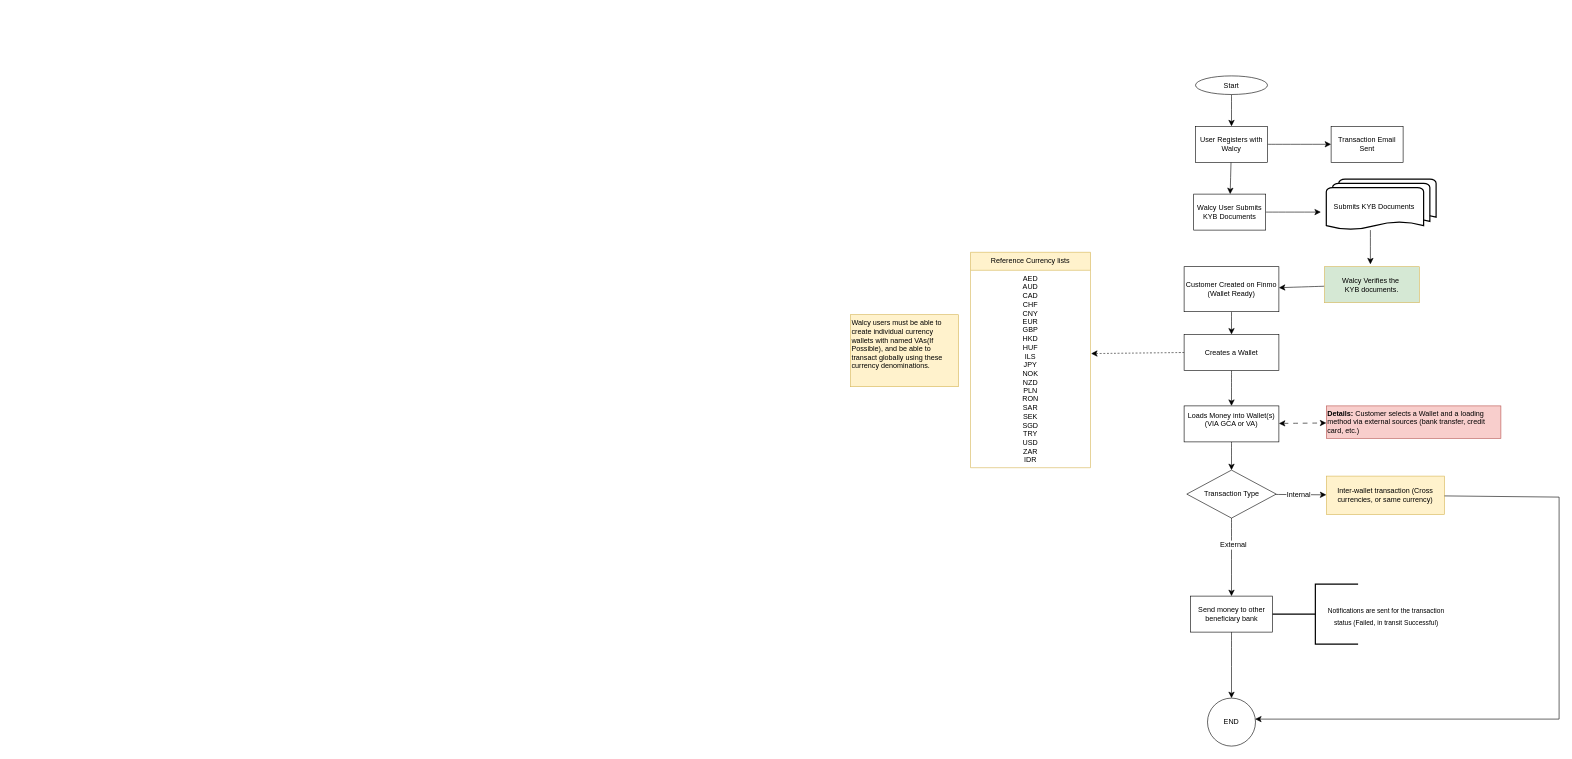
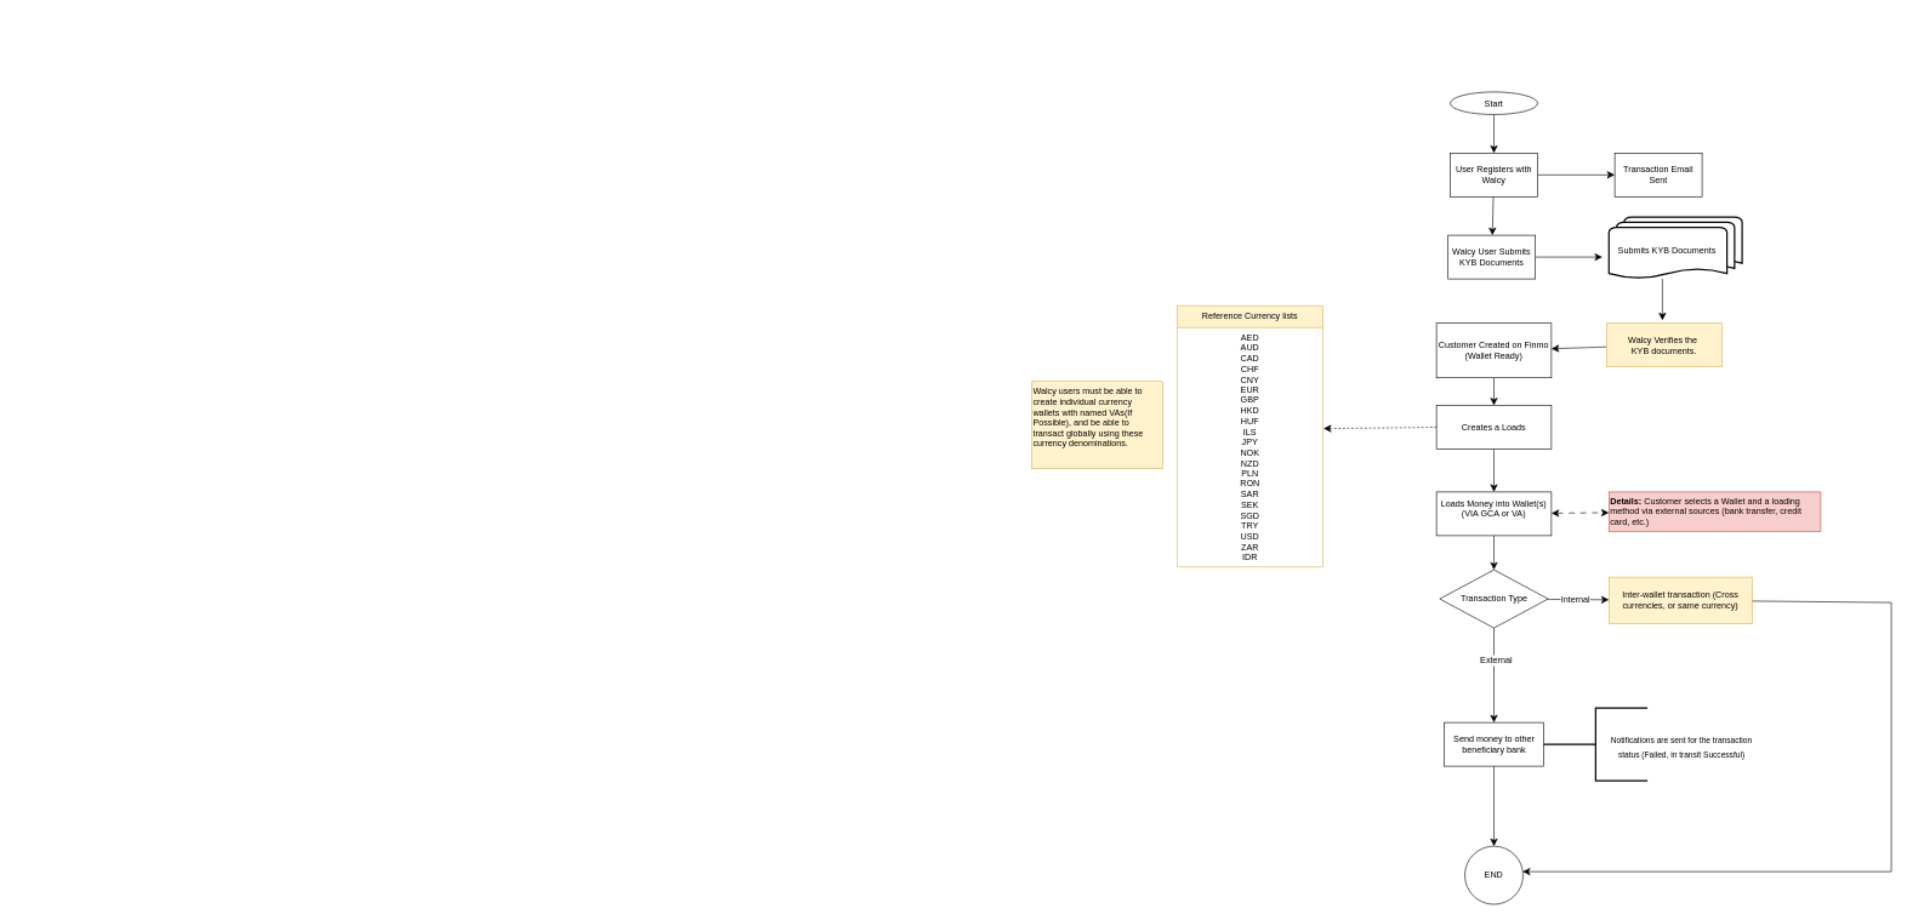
  <mxCell id="0" />
  <mxCell id="1" parent="0" />
  <mxCell id="2" value="" style="edgeStyle=none;curved=1;rounded=0;orthogonalLoop=1;jettySize=auto;html=1;fontSize=12;startSize=8;endSize=8;spacingLeft=0;" edge="1" parent="1" source="4" target="6"><mxGeometry relative="1" as="geometry" /></mxCell>
  <mxCell id="3" value="" style="edgeStyle=none;curved=1;rounded=0;orthogonalLoop=1;jettySize=auto;html=1;fontSize=12;startSize=8;endSize=8;spacingLeft=0;" edge="1" parent="1" source="4" target="12"><mxGeometry relative="1" as="geometry" /></mxCell>
  <mxCell id="4" value="User Registers with Walcy" style="rounded=0;whiteSpace=wrap;html=1;spacingLeft=0;" vertex="1" parent="1"><mxGeometry x="1992" y="210" width="120" height="60" as="geometry" /></mxCell>
  <mxCell id="5" value="" style="edgeStyle=none;curved=1;rounded=0;orthogonalLoop=1;jettySize=auto;html=1;fontSize=12;startSize=8;endSize=8;spacingLeft=0;" edge="1" parent="1" source="6"><mxGeometry relative="1" as="geometry"><mxPoint x="2201" y="353" as="targetPoint" /></mxGeometry></mxCell>
  <mxCell id="6" value="Walcy User Submits KYB Documents" style="rounded=0;whiteSpace=wrap;html=1;spacingLeft=0;" vertex="1" parent="1"><mxGeometry x="1989" y="323" width="120" height="60" as="geometry" /></mxCell>
  <mxCell id="7" value="" style="edgeStyle=none;curved=1;rounded=0;orthogonalLoop=1;jettySize=auto;html=1;fontSize=12;startSize=8;endSize=8;spacingLeft=0;" edge="1" parent="1"><mxGeometry relative="1" as="geometry"><mxPoint x="2283.5" y="383" as="sourcePoint" /><mxPoint x="2283.5" y="440" as="targetPoint" /></mxGeometry></mxCell>
  <mxCell id="8" value="" style="edgeStyle=none;curved=1;rounded=0;orthogonalLoop=1;jettySize=auto;html=1;fontSize=12;startSize=8;endSize=8;spacingLeft=0;" edge="1" parent="1" source="9" target="11"><mxGeometry relative="1" as="geometry" /></mxCell>
- <mxCell id="9" value="Walcy Verifies the&amp;nbsp;&lt;div&gt;KYB documents.&lt;/div&gt;" style="rounded=0;whiteSpace=wrap;html=1;fillColor=#d5e8d4;strokeColor=#d6b656;spacingLeft=0;" vertex="1" parent="1"><mxGeometry x="2207" y="444" width="158" height="60" as="geometry" /></mxCell>
+ <mxCell id="9" value="Walcy Verifies the&amp;nbsp;&lt;div&gt;KYB documents.&lt;/div&gt;" style="rounded=0;whiteSpace=wrap;html=1;fillColor=#fff2cc;strokeColor=#d6b656;spacingLeft=0;" vertex="1" parent="1"><mxGeometry x="2207" y="444" width="158" height="60" as="geometry" /></mxCell>
  <mxCell id="10" value="" style="edgeStyle=none;curved=1;rounded=0;orthogonalLoop=1;jettySize=auto;html=1;fontSize=12;startSize=8;endSize=8;spacingLeft=0;" edge="1" parent="1" source="11" target="14"><mxGeometry relative="1" as="geometry" /></mxCell>
  <mxCell id="11" value="Customer Created on Finmo (Wallet Ready)" style="rounded=0;whiteSpace=wrap;html=1;spacingLeft=0;" vertex="1" parent="1"><mxGeometry x="1973" y="444" width="158" height="75" as="geometry" /></mxCell>
  <mxCell id="12" value="Transaction Email Sent" style="rounded=0;whiteSpace=wrap;html=1;spacingLeft=0;" vertex="1" parent="1"><mxGeometry x="2218" y="210" width="120" height="60" as="geometry" /></mxCell>
  <mxCell id="13" value="" style="edgeStyle=none;curved=1;rounded=0;orthogonalLoop=1;jettySize=auto;html=1;fontSize=12;startSize=8;endSize=8;spacingLeft=0;" edge="1" parent="1" source="14" target="17"><mxGeometry relative="1" as="geometry" /></mxCell>
- <mxCell id="14" value="Creates a Wallet" style="rounded=0;whiteSpace=wrap;html=1;spacingLeft=0;" vertex="1" parent="1"><mxGeometry x="1973" y="557" width="158" height="60" as="geometry" /></mxCell>
+ <mxCell id="14" value="Creates a Loads" style="rounded=0;whiteSpace=wrap;html=1;spacingLeft=0;" vertex="1" parent="1"><mxGeometry x="1973" y="557" width="158" height="60" as="geometry" /></mxCell>
  <mxCell id="15" value="" style="edgeStyle=none;curved=1;rounded=0;orthogonalLoop=1;jettySize=auto;html=1;fontSize=12;startSize=8;endSize=8;spacingLeft=0;" edge="1" parent="1" source="17" target="23"><mxGeometry relative="1" as="geometry" /></mxCell>
  <mxCell id="16" value="" style="edgeStyle=none;curved=1;rounded=0;orthogonalLoop=1;jettySize=auto;html=1;fontSize=12;startSize=8;endSize=8;dashed=1;dashPattern=8 8;endArrow=classic;endFill=1;startArrow=classic;startFill=1;spacingLeft=0;" edge="1" parent="1" source="17" target="18"><mxGeometry relative="1" as="geometry" /></mxCell>
  <mxCell id="17" value="Loads Money into Wallet(s) (VIA GCA or VA)&lt;div&gt;&lt;div&gt;&lt;br&gt;&lt;/div&gt;&lt;/div&gt;" style="rounded=0;whiteSpace=wrap;html=1;spacingLeft=0;" vertex="1" parent="1"><mxGeometry x="1973" y="676" width="158" height="60" as="geometry" /></mxCell>
  <mxCell id="18" value="&lt;strong&gt;Details:&lt;/strong&gt; Customer selects a Wallet and a loading method via external sources (bank transfer, credit card, etc.)&amp;nbsp;" style="rounded=0;whiteSpace=wrap;html=1;align=left;fillColor=#f8cecc;strokeColor=#b85450;spacingLeft=0;" vertex="1" parent="1"><mxGeometry x="2210" y="676" width="291" height="54" as="geometry" /></mxCell>
  <mxCell id="19" value="" style="edgeStyle=none;curved=1;rounded=0;orthogonalLoop=1;jettySize=auto;html=1;fontSize=12;startSize=8;endSize=8;spacingLeft=0;" edge="1" parent="1" source="23" target="25"><mxGeometry relative="1" as="geometry" /></mxCell>
  <mxCell id="20" value="External" style="edgeLabel;html=1;align=center;verticalAlign=middle;resizable=0;points=[];fontSize=12;spacingLeft=0;" vertex="1" connectable="0" parent="19"><mxGeometry x="-0.318" y="2" relative="1" as="geometry"><mxPoint as="offset" /></mxGeometry></mxCell>
  <mxCell id="21" value="" style="edgeStyle=none;curved=1;rounded=0;orthogonalLoop=1;jettySize=auto;html=1;fontSize=12;startSize=8;endSize=8;spacingLeft=0;" edge="1" parent="1" source="23" target="26"><mxGeometry relative="1" as="geometry" /></mxCell>
  <mxCell id="22" value="Internal" style="edgeLabel;html=1;align=center;verticalAlign=middle;resizable=0;points=[];fontSize=12;spacingLeft=0;" vertex="1" connectable="0" parent="21"><mxGeometry x="-0.106" relative="1" as="geometry"><mxPoint as="offset" /></mxGeometry></mxCell>
  <mxCell id="23" value="Transaction Type" style="rhombus;whiteSpace=wrap;html=1;rounded=0;spacingLeft=0;" vertex="1" parent="1"><mxGeometry x="1977.5" y="783" width="149" height="80" as="geometry" /></mxCell>
  <mxCell id="24" value="" style="edgeStyle=none;curved=1;rounded=0;orthogonalLoop=1;jettySize=auto;html=1;fontSize=12;startSize=8;endSize=8;spacingLeft=0;" edge="1" parent="1" source="25" target="38"><mxGeometry relative="1" as="geometry" /></mxCell>
  <mxCell id="25" value="Send money to other beneficiary bank" style="whiteSpace=wrap;html=1;rounded=0;spacingLeft=0;" vertex="1" parent="1"><mxGeometry x="1983.5" y="993" width="137" height="60" as="geometry" /></mxCell>
  <mxCell id="26" value="Inter-wallet transaction (Cross currencies, or same currency)" style="whiteSpace=wrap;html=1;rounded=0;fillColor=#fff2cc;strokeColor=#d6b656;spacingLeft=0;" vertex="1" parent="1"><mxGeometry x="2210" y="793" width="197" height="64" as="geometry" /></mxCell>
  <mxCell id="27" value="" style="strokeWidth=2;html=1;shape=mxgraph.flowchart.multi-document;whiteSpace=wrap;spacingLeft=0;" vertex="1" parent="1"><mxGeometry x="2210" y="298" width="183" height="85" as="geometry" /></mxCell>
  <mxCell id="28" value="Submits KYB Documents" style="text;html=1;align=center;verticalAlign=middle;whiteSpace=wrap;rounded=0;fontSize=12;spacingLeft=0;" vertex="1" parent="1"><mxGeometry x="2210" y="317" width="160" height="54" as="geometry" /></mxCell>
  <mxCell id="29" value="" style="edgeStyle=none;curved=1;rounded=0;orthogonalLoop=1;jettySize=auto;html=1;fontSize=12;startSize=8;endSize=8;spacingLeft=0;" edge="1" parent="1" source="30" target="4"><mxGeometry relative="1" as="geometry" /></mxCell>
  <mxCell id="30" value="Start" style="ellipse;whiteSpace=wrap;html=1;spacingLeft=0;" vertex="1" parent="1"><mxGeometry x="1992" y="126" width="120" height="31" as="geometry" /></mxCell>
  <mxCell id="31" value="" style="endArrow=classic;html=1;rounded=0;fontSize=12;startSize=8;endSize=8;curved=1;exitX=0;exitY=0.5;exitDx=0;exitDy=0;dashed=1;spacingLeft=0;" edge="1" parent="1" source="14"><mxGeometry width="50" height="50" relative="1" as="geometry"><mxPoint x="2021" y="527" as="sourcePoint" /><mxPoint x="1818" y="588.824" as="targetPoint" /></mxGeometry></mxCell>
  <mxCell id="32" value="" style="group;fillColor=none;verticalAlign=middle;spacingTop=5;spacingLeft=5;spacingBottom=5;spacingRight=5;" vertex="1" connectable="0" parent="1"><mxGeometry x="20" y="20" width="380" height="284" as="geometry" /></mxCell>
  <mxCell id="33" value="Reference Currency lists" style="swimlane;fontStyle=0;childLayout=stackLayout;horizontal=1;startSize=30;horizontalStack=0;resizeParent=1;resizeParentMax=0;resizeLast=0;collapsible=1;marginBottom=0;whiteSpace=wrap;html=1;fillColor=#fff2cc;strokeColor=#d6b656;spacingLeft=0;" vertex="1" parent="32"><mxGeometry x="1597" y="400" width="200" height="359" as="geometry"><mxRectangle x="-518" y="336" width="166" height="30" as="alternateBounds" /></mxGeometry></mxCell>
  <mxCell id="34" value="AED&#10;AUD&#10;&lt;span class=&quot;hljs-built_in&quot;&gt;CAD&lt;/span&gt;&#10;CHF&#10;&lt;span class=&quot;hljs-built_in&quot;&gt;CNY&lt;/span&gt;&#10;EUR&#10;GBP&#10;HKD&#10;HUF&#10;ILS&#10;JPY&#10;NOK&#10;NZD&#10;PLN&#10;RON&#10;SAR&#10;SEK&#10;SGD&#10;TRY&#10;USD&#10;ZAR&#10;IDR" style="text;whiteSpace=wrap;html=1;dashed=1;align=center;spacingLeft=0;" vertex="1" parent="33"><mxGeometry y="30" width="200" height="329" as="geometry" /></mxCell>
  <mxCell id="35" value="Walcy users must be able to create individual currency wallets with named VAs(If Possible), and be able to transact globally using these currency denominations.&amp;nbsp;&lt;br&gt;&lt;div&gt;&lt;br&gt;&lt;/div&gt;" style="text;html=1;whiteSpace=wrap;overflow=hidden;rounded=0;fillColor=#fff2cc;strokeColor=#d6b656;spacingLeft=0;spacingBottom=5;spacingRight=5;" vertex="1" parent="32"><mxGeometry x="1397" y="504" width="180" height="120" as="geometry" /></mxCell>
  <mxCell id="36" value="" style="strokeWidth=2;html=1;shape=mxgraph.flowchart.annotation_2;align=left;labelPosition=right;pointerEvents=1;spacingLeft=0;" vertex="1" parent="1"><mxGeometry x="2120.5" y="973" width="142.5" height="100" as="geometry" /></mxCell>
  <mxCell id="37" value="&lt;font style=&quot;font-size: 11px;&quot;&gt;Notifications are sent for the transaction status (Failed, in transit Successful)&lt;/font&gt;" style="text;html=1;align=center;verticalAlign=middle;whiteSpace=wrap;rounded=0;fontSize=16;spacingLeft=0;" vertex="1" parent="1"><mxGeometry x="2203" y="1010" width="214" height="30" as="geometry" /></mxCell>
  <mxCell id="38" value="END" style="ellipse;whiteSpace=wrap;html=1;rounded=0;spacingLeft=0;" vertex="1" parent="1"><mxGeometry x="2012" y="1163" width="80" height="80" as="geometry" /></mxCell>
  <mxCell id="39" style="edgeStyle=none;curved=0;rounded=0;orthogonalLoop=1;jettySize=auto;html=1;fontSize=12;startSize=8;endSize=8;entryX=0.992;entryY=0.438;entryDx=0;entryDy=0;entryPerimeter=0;spacingLeft=0;" edge="1" parent="1" source="26" target="38"><mxGeometry relative="1" as="geometry"><mxPoint x="2095" y="1215" as="targetPoint" /><Array as="points"><mxPoint x="2598" y="828" /><mxPoint x="2598" y="1198" /></Array></mxGeometry></mxCell>
